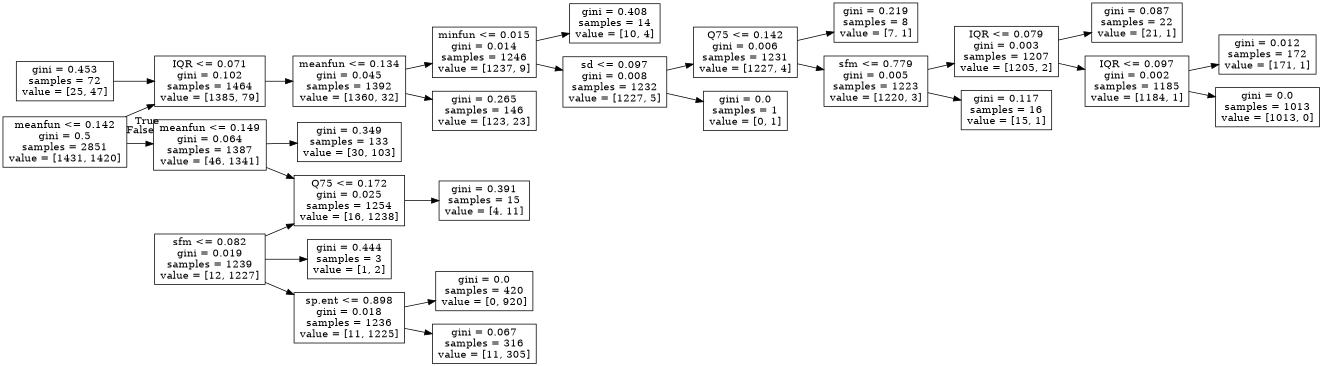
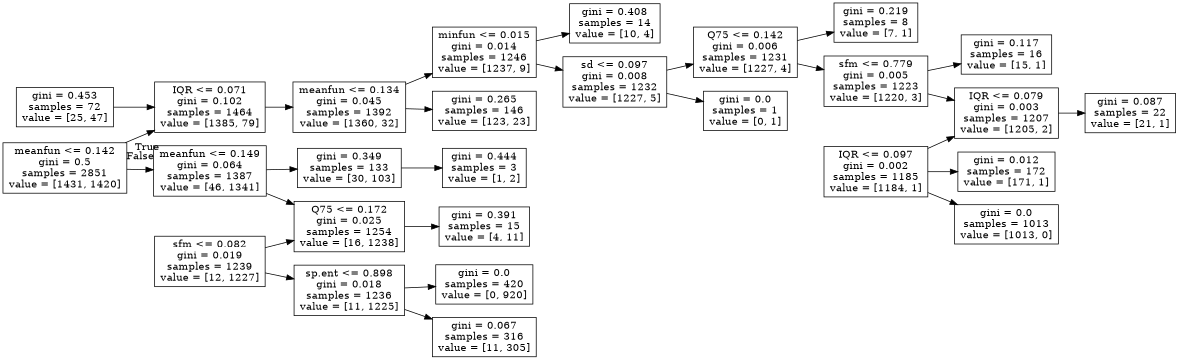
  digraph {
    rankdir=LR
    node [shape=box]
    n1 [label="meanfun <= 0.142\ngini = 0.5\nsamples = 2851\nvalue = [1431, 1420]"]
    n2 [label="IQR <= 0.071\ngini = 0.102\nsamples = 1464\nvalue = [1385, 79]"]
    n3 [label="meanfun <= 0.149\ngini = 0.064\nsamples = 1387\nvalue = [46, 1341]"]
    n4 [label="meanfun <= 0.134\ngini = 0.045\nsamples = 1392\nvalue = [1360, 32]"]
    n5 [label="gini = 0.349\nsamples = 133\nvalue = [30, 103]"]
    n6 [label="Q75 <= 0.172\ngini = 0.025\nsamples = 1254\nvalue = [16, 1238]"]
    n7 [label="gini = 0.453\nsamples = 72\nvalue = [25, 47]"]
    n8 [label="minfun <= 0.015\ngini = 0.014\nsamples = 1246\nvalue = [1237, 9]"]
    n9 [label="gini = 0.265\nsamples = 146\nvalue = [123, 23]"]
    n10 [label="gini = 0.408\nsamples = 14\nvalue = [10, 4]"]
    n11 [label="sd <= 0.097\ngini = 0.008\nsamples = 1232\nvalue = [1227, 5]"]
    n12 [label="Q75 <= 0.142\ngini = 0.006\nsamples = 1231\nvalue = [1227, 4]"]
    n13 [label="gini = 0.0\nsamples = 1\nvalue = [0, 1]"]
    n14 [label="gini = 0.219\nsamples = 8\nvalue = [7, 1]"]
    n15 [label="sfm <= 0.779\ngini = 0.005\nsamples = 1223\nvalue = [1220, 3]"]
    n16 [label="IQR <= 0.079\ngini = 0.003\nsamples = 1207\nvalue = [1205, 2]"]
    n17 [label="gini = 0.117\nsamples = 16\nvalue = [15, 1]"]
    n18 [label="gini = 0.087\nsamples = 22\nvalue = [21, 1]"]
    n19 [label="IQR <= 0.097\ngini = 0.002\nsamples = 1185\nvalue = [1184, 1]"]
    n20 [label="gini = 0.012\nsamples = 172\nvalue = [171, 1]"]
    n21 [label="gini = 0.0\nsamples = 1013\nvalue = [1013, 0]"]
    n22 [label="gini = 0.391\nsamples = 15\nvalue = [4, 11]"]
    n23 [label="sfm <= 0.082\ngini = 0.019\nsamples = 1239\nvalue = [12, 1227]"]
    n24 [label="gini = 0.444\nsamples = 3\nvalue = [1, 2]"]
    n25 [label="sp.ent <= 0.898\ngini = 0.018\nsamples = 1236\nvalue = [11, 1225]"]
    n26 [label="gini = 0.0\nsamples = 420\nvalue = [0, 920]"]
    n27 [label="gini = 0.067\nsamples = 316\nvalue = [11, 305]"]
    n1 -> n2 [headlabel=True labelangle=45 labeldistance=2.5]
    n1 -> n3 [headlabel=False labelangle=-45 labeldistance=2.5]
    n2 -> n4
    n3 -> n5
    n3 -> n6
    n4 -> n8
    n4 -> n9
    n6 -> n22
    n7 -> n2
    n8 -> n10
    n8 -> n11
    n11 -> n12
    n11 -> n13
    n12 -> n14
    n12 -> n15
    n15 -> n16
    n15 -> n17
    n16 -> n18
-   n16 -> n19
+   n19 -> n16
    n19 -> n20
    n19 -> n21
    n23 -> n6
-   n23 -> n24
+   n5 -> n24
    n23 -> n25
    n25 -> n26
    n25 -> n27
  }
